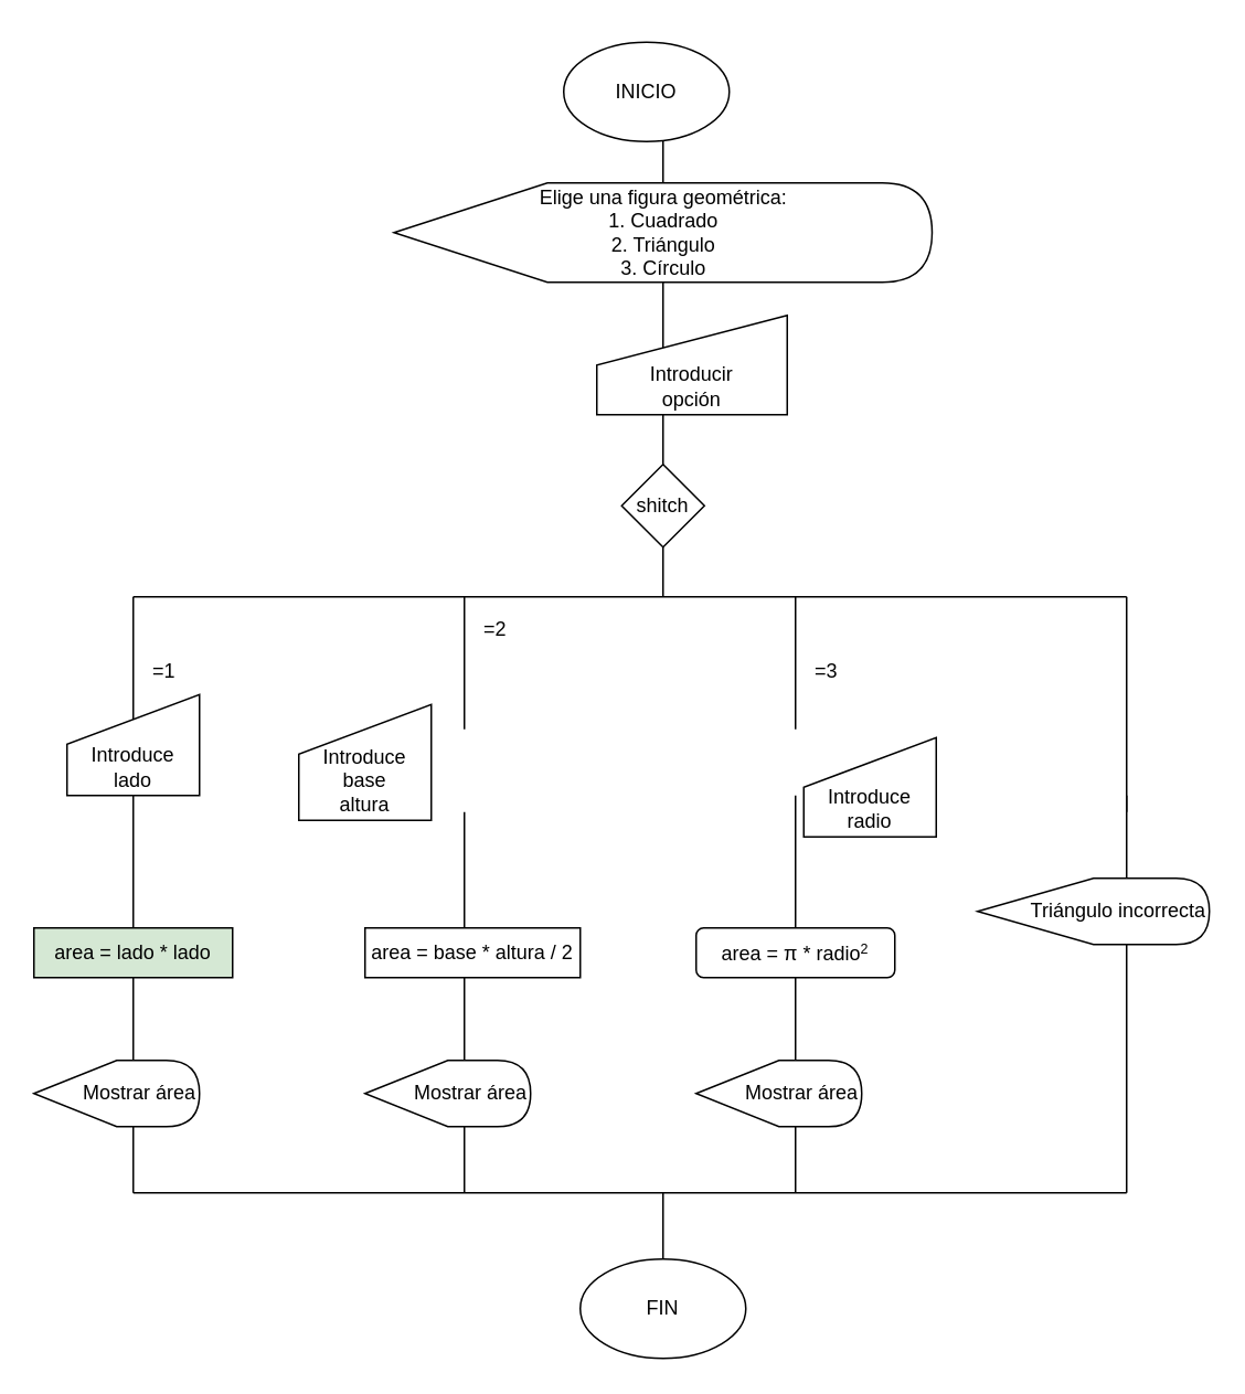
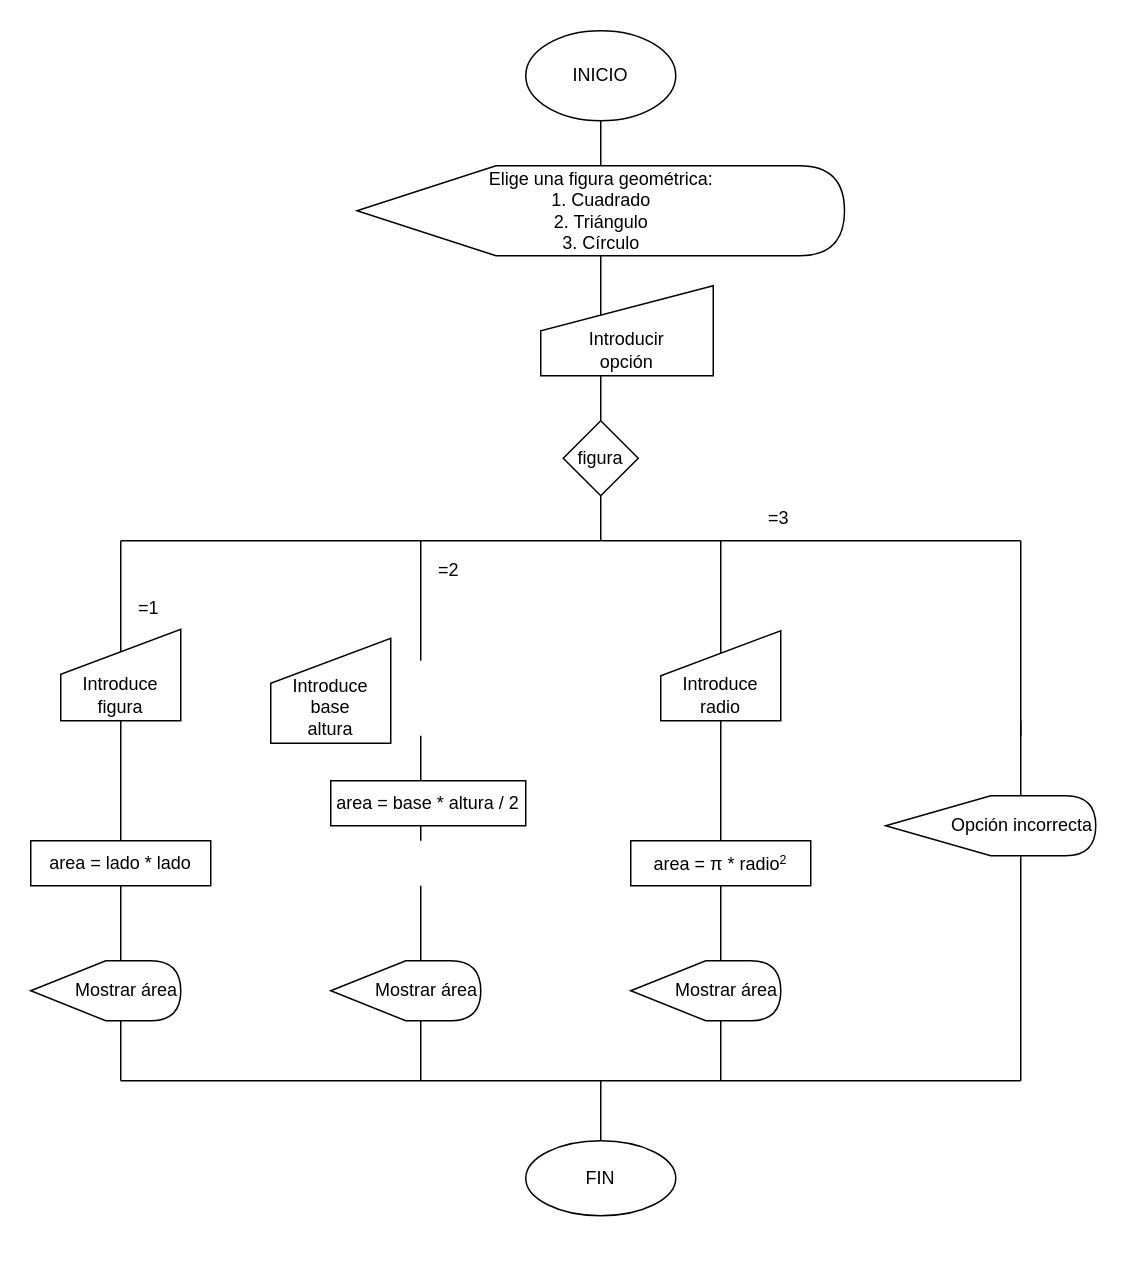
  <mxCell id="0" />
  <mxCell id="1" parent="0" />
  <mxCell id="2" value="" style="group" vertex="1" connectable="0" parent="1"><mxGeometry x="20" y="20" width="710" height="800" as="geometry" /></mxCell>
  <mxCell id="3" value="" style="endArrow=none;html=1;rounded=0;entryX=0.5;entryY=1;entryDx=0;entryDy=0;startArrow=none;" edge="1" parent="2" source="6"><mxGeometry width="50" height="50" relative="1" as="geometry"><mxPoint x="380" y="340" as="sourcePoint" /><mxPoint x="380" y="60" as="targetPoint" /></mxGeometry></mxCell>
  <mxCell id="4" value="Elige una figura geométrica:&lt;br&gt;1. Cuadrado&lt;br&gt;2. Triángulo&lt;br&gt;3. Círculo" style="shape=display;whiteSpace=wrap;html=1;rounded=0;align=center;size=0.285;" vertex="1" parent="2"><mxGeometry x="217.5" y="90" width="325" height="60" as="geometry" /></mxCell>
  <mxCell id="5" value="Introducir&lt;br&gt;opción" style="shape=manualInput;whiteSpace=wrap;html=1;rounded=0;verticalAlign=bottom;" vertex="1" parent="2"><mxGeometry x="340" y="170" width="115" height="60" as="geometry" /></mxCell>
- <mxCell id="6" value="shitch" style="strokeWidth=1;html=1;shape=mxgraph.flowchart.decision;whiteSpace=wrap;rounded=0;" vertex="1" parent="2"><mxGeometry x="355" y="260" width="50" height="50" as="geometry" /></mxCell>
+ <mxCell id="6" value="figura" style="strokeWidth=1;html=1;shape=mxgraph.flowchart.decision;whiteSpace=wrap;rounded=0;" vertex="1" parent="2"><mxGeometry x="355" y="260" width="50" height="50" as="geometry" /></mxCell>
  <mxCell id="7" value="" style="endArrow=none;html=1;rounded=0;entryX=0.5;entryY=1;entryDx=0;entryDy=0;" edge="1" parent="2" target="6"><mxGeometry width="50" height="50" relative="1" as="geometry"><mxPoint x="380" y="340" as="sourcePoint" /><mxPoint x="380" y="60" as="targetPoint" /></mxGeometry></mxCell>
  <mxCell id="8" value="" style="endArrow=none;html=1;rounded=0;" edge="1" parent="2"><mxGeometry width="50" height="50" relative="1" as="geometry"><mxPoint x="60" y="340" as="sourcePoint" /><mxPoint x="660" y="340" as="targetPoint" /></mxGeometry></mxCell>
  <mxCell id="9" value="" style="endArrow=none;html=1;rounded=0;" edge="1" parent="2"><mxGeometry width="50" height="50" relative="1" as="geometry"><mxPoint x="60" y="420" as="sourcePoint" /><mxPoint x="60" y="340" as="targetPoint" /></mxGeometry></mxCell>
  <mxCell id="10" value="" style="endArrow=none;html=1;rounded=0;" edge="1" parent="2"><mxGeometry width="50" height="50" relative="1" as="geometry"><mxPoint x="260" y="420" as="sourcePoint" /><mxPoint x="260" y="340" as="targetPoint" /></mxGeometry></mxCell>
  <mxCell id="11" value="" style="endArrow=none;html=1;rounded=0;" edge="1" parent="2"><mxGeometry width="50" height="50" relative="1" as="geometry"><mxPoint x="460" y="420" as="sourcePoint" /><mxPoint x="460" y="340" as="targetPoint" /></mxGeometry></mxCell>
  <mxCell id="12" value="" style="endArrow=none;html=1;rounded=0;" edge="1" parent="2"><mxGeometry width="50" height="50" relative="1" as="geometry"><mxPoint x="660" y="470" as="sourcePoint" /><mxPoint x="660" y="340" as="targetPoint" /></mxGeometry></mxCell>
  <mxCell id="13" value="=2" style="text;html=1;strokeColor=none;fillColor=none;align=left;verticalAlign=middle;whiteSpace=wrap;rounded=0;strokeWidth=1;" vertex="1" parent="2"><mxGeometry x="270" y="345" width="60" height="30" as="geometry" /></mxCell>
  <mxCell id="14" value="=1" style="text;html=1;strokeColor=none;fillColor=none;align=left;verticalAlign=middle;whiteSpace=wrap;rounded=0;strokeWidth=1;" vertex="1" parent="2"><mxGeometry x="70" y="370" width="60" height="30" as="geometry" /></mxCell>
- <mxCell id="15" value="=3" style="text;html=1;strokeColor=none;fillColor=none;align=left;verticalAlign=middle;whiteSpace=wrap;rounded=0;strokeWidth=1;" vertex="1" parent="2"><mxGeometry x="470" y="370" width="60" height="30" as="geometry" /></mxCell>
- <mxCell id="16" value="Introduce&lt;br&gt;lado" style="shape=manualInput;whiteSpace=wrap;html=1;rounded=0;strokeWidth=1;verticalAlign=bottom;" vertex="1" parent="2"><mxGeometry x="20" y="399" width="80" height="61" as="geometry" /></mxCell>
+ <mxCell id="15" value="=3" style="text;html=1;strokeColor=none;fillColor=none;align=left;verticalAlign=middle;whiteSpace=wrap;rounded=0;strokeWidth=1;" vertex="1" parent="2"><mxGeometry x="490" y="310" width="60" height="30" as="geometry" /></mxCell>
+ <mxCell id="16" value="Introduce&lt;br&gt;figura" style="shape=manualInput;whiteSpace=wrap;html=1;rounded=0;strokeWidth=1;verticalAlign=bottom;" vertex="1" parent="2"><mxGeometry x="20" y="399" width="80" height="61" as="geometry" /></mxCell>
  <mxCell id="17" value="Introduce&lt;br&gt;base&lt;br&gt;altura" style="shape=manualInput;whiteSpace=wrap;html=1;rounded=0;strokeWidth=1;verticalAlign=bottom;" vertex="1" parent="2"><mxGeometry x="160" y="405" width="80" height="70" as="geometry" /></mxCell>
- <mxCell id="18" value="Introduce&lt;br&gt;radio" style="shape=manualInput;whiteSpace=wrap;html=1;rounded=0;strokeWidth=1;verticalAlign=bottom;" vertex="1" parent="2"><mxGeometry x="465" y="425" width="80" height="60" as="geometry" /></mxCell>
+ <mxCell id="18" value="Introduce&lt;br&gt;radio" style="shape=manualInput;whiteSpace=wrap;html=1;rounded=0;strokeWidth=1;verticalAlign=bottom;" vertex="1" parent="2"><mxGeometry x="420" y="400" width="80" height="60" as="geometry" /></mxCell>
  <mxCell id="19" value="" style="endArrow=none;html=1;rounded=0;" edge="1" parent="2"><mxGeometry width="50" height="50" relative="1" as="geometry"><mxPoint x="660" y="700" as="sourcePoint" /><mxPoint x="660" y="460" as="targetPoint" /></mxGeometry></mxCell>
  <mxCell id="20" value="" style="endArrow=none;html=1;rounded=0;" edge="1" parent="2"><mxGeometry width="50" height="50" relative="1" as="geometry"><mxPoint x="460" y="540" as="sourcePoint" /><mxPoint x="460" y="460" as="targetPoint" /></mxGeometry></mxCell>
  <mxCell id="21" value="" style="endArrow=none;html=1;rounded=0;" edge="1" parent="2"><mxGeometry width="50" height="50" relative="1" as="geometry"><mxPoint x="260" y="540" as="sourcePoint" /><mxPoint x="260" y="470" as="targetPoint" /></mxGeometry></mxCell>
  <mxCell id="22" value="" style="endArrow=none;html=1;rounded=0;" edge="1" parent="2"><mxGeometry width="50" height="50" relative="1" as="geometry"><mxPoint x="60" y="540" as="sourcePoint" /><mxPoint x="60" y="460" as="targetPoint" /></mxGeometry></mxCell>
- <mxCell id="23" value="INICIO" style="strokeWidth=1;html=1;shape=mxgraph.flowchart.start_1;whiteSpace=wrap;rounded=0;" vertex="1" parent="2"><mxGeometry x="320" y="5" width="100" height="60" as="geometry" /></mxCell>
- <mxCell id="24" value="area =&amp;nbsp;&lt;span style=&quot;background-color: initial;&quot;&gt;π * radio&lt;span style=&quot;font-size: 10px;&quot;&gt;&lt;sup&gt;2&lt;/sup&gt;&lt;/span&gt;&lt;/span&gt;" style="whiteSpace=wrap;html=1;strokeWidth=1;rounded=1;" vertex="1" parent="2"><mxGeometry x="400" y="540" width="120" height="30" as="geometry" /></mxCell>
- <mxCell id="25" value="area = base * altura / 2" style="rounded=0;whiteSpace=wrap;html=1;strokeWidth=1;" vertex="1" parent="2"><mxGeometry x="200" y="540" width="130" height="30" as="geometry" /></mxCell>
- <mxCell id="26" value="area = lado * lado" style="rounded=0;whiteSpace=wrap;html=1;strokeWidth=1;fillColor=#d5e8d4;" vertex="1" parent="2"><mxGeometry y="540" width="120" height="30" as="geometry" /></mxCell>
+ <mxCell id="23" value="INICIO" style="strokeWidth=1;html=1;shape=mxgraph.flowchart.start_1;whiteSpace=wrap;rounded=0;" vertex="1" parent="2"><mxGeometry x="330" width="100" height="60" as="geometry" /></mxCell>
+ <mxCell id="24" value="area =&amp;nbsp;&lt;span style=&quot;background-color: initial;&quot;&gt;π * radio&lt;span style=&quot;font-size: 10px;&quot;&gt;&lt;sup&gt;2&lt;/sup&gt;&lt;/span&gt;&lt;/span&gt;" style="rounded=0;whiteSpace=wrap;html=1;strokeWidth=1;" vertex="1" parent="2"><mxGeometry x="400" y="540" width="120" height="30" as="geometry" /></mxCell>
+ <mxCell id="25" value="area = base * altura / 2" style="rounded=0;whiteSpace=wrap;html=1;strokeWidth=1;" vertex="1" parent="2"><mxGeometry x="200" y="500" width="130" height="30" as="geometry" /></mxCell>
+ <mxCell id="26" value="area = lado * lado" style="rounded=0;whiteSpace=wrap;html=1;strokeWidth=1;" vertex="1" parent="2"><mxGeometry y="540" width="120" height="30" as="geometry" /></mxCell>
  <mxCell id="27" value="" style="endArrow=none;html=1;rounded=0;fontFamily=Helvetica;entryX=0.5;entryY=1;entryDx=0;entryDy=0;" edge="1" parent="2" target="24"><mxGeometry width="50" height="50" relative="1" as="geometry"><mxPoint x="460" y="620" as="sourcePoint" /><mxPoint x="460" y="590" as="targetPoint" /></mxGeometry></mxCell>
  <mxCell id="28" value="" style="endArrow=none;html=1;rounded=0;fontFamily=Helvetica;" edge="1" parent="2"><mxGeometry width="50" height="50" relative="1" as="geometry"><mxPoint x="260" y="620" as="sourcePoint" /><mxPoint x="260" y="570" as="targetPoint" /></mxGeometry></mxCell>
  <mxCell id="29" value="" style="endArrow=none;html=1;rounded=0;fontFamily=Helvetica;" edge="1" parent="2"><mxGeometry width="50" height="50" relative="1" as="geometry"><mxPoint x="60" y="620" as="sourcePoint" /><mxPoint x="60" y="570" as="targetPoint" /></mxGeometry></mxCell>
  <mxCell id="30" value="Mostrar área" style="shape=display;whiteSpace=wrap;html=1;rounded=0;strokeWidth=1;fontFamily=Helvetica;align=right;size=0.5;" vertex="1" parent="2"><mxGeometry y="620" width="100" height="40" as="geometry" /></mxCell>
  <mxCell id="31" value="" style="endArrow=none;html=1;rounded=0;fontFamily=Helvetica;" edge="1" parent="2"><mxGeometry width="50" height="50" relative="1" as="geometry"><mxPoint x="460" y="700" as="sourcePoint" /><mxPoint x="460" y="660" as="targetPoint" /></mxGeometry></mxCell>
  <mxCell id="32" value="" style="endArrow=none;html=1;rounded=0;fontFamily=Helvetica;" edge="1" parent="2"><mxGeometry width="50" height="50" relative="1" as="geometry"><mxPoint x="260" y="700" as="sourcePoint" /><mxPoint x="260" y="660" as="targetPoint" /></mxGeometry></mxCell>
  <mxCell id="33" value="" style="endArrow=none;html=1;rounded=0;fontFamily=Helvetica;" edge="1" parent="2"><mxGeometry width="50" height="50" relative="1" as="geometry"><mxPoint x="60" y="700" as="sourcePoint" /><mxPoint x="60" y="660" as="targetPoint" /></mxGeometry></mxCell>
  <mxCell id="34" value="" style="endArrow=none;html=1;rounded=0;fontFamily=Helvetica;" edge="1" parent="2"><mxGeometry width="50" height="50" relative="1" as="geometry"><mxPoint x="60" y="700" as="sourcePoint" /><mxPoint x="660" y="700" as="targetPoint" /></mxGeometry></mxCell>
  <mxCell id="35" value="" style="endArrow=none;html=1;rounded=0;fontFamily=Helvetica;" edge="1" parent="2"><mxGeometry width="50" height="50" relative="1" as="geometry"><mxPoint x="380" y="740" as="sourcePoint" /><mxPoint x="380" y="700" as="targetPoint" /></mxGeometry></mxCell>
- <mxCell id="36" value="FIN" style="strokeWidth=1;html=1;shape=mxgraph.flowchart.start_1;whiteSpace=wrap;rounded=0;fontFamily=Helvetica;" vertex="1" parent="2"><mxGeometry x="330" y="740" width="100" height="60" as="geometry" /></mxCell>
+ <mxCell id="36" value="FIN" style="strokeWidth=1;html=1;shape=mxgraph.flowchart.start_1;whiteSpace=wrap;rounded=0;fontFamily=Helvetica;" vertex="1" parent="2"><mxGeometry x="330" y="740" width="100" height="50" as="geometry" /></mxCell>
  <mxCell id="37" value="Mostrar área" style="shape=display;whiteSpace=wrap;html=1;rounded=0;strokeWidth=1;fontFamily=Helvetica;align=right;size=0.5;" vertex="1" parent="2"><mxGeometry x="200" y="620" width="100" height="40" as="geometry" /></mxCell>
  <mxCell id="38" value="Mostrar área" style="shape=display;whiteSpace=wrap;html=1;rounded=0;strokeWidth=1;fontFamily=Helvetica;align=right;size=0.5;" vertex="1" parent="2"><mxGeometry x="400" y="620" width="100" height="40" as="geometry" /></mxCell>
- <mxCell id="39" value="Triángulo incorrecta" style="shape=display;whiteSpace=wrap;html=1;rounded=0;strokeWidth=1;size=0.5;align=right;" vertex="1" parent="2"><mxGeometry x="570" y="510" width="140" height="40" as="geometry" /></mxCell>
+ <mxCell id="39" value="Opción incorrecta" style="shape=display;whiteSpace=wrap;html=1;rounded=0;strokeWidth=1;size=0.5;align=right;" vertex="1" parent="2"><mxGeometry x="570" y="510" width="140" height="40" as="geometry" /></mxCell>
